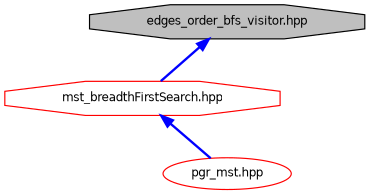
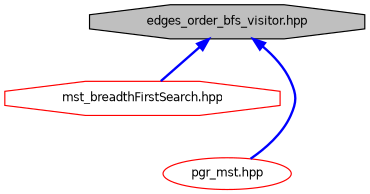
  digraph {
    node [color=red fillcolor=white fontname=Helvetica fontsize=10 shape=octagon style=filled]
    edge [color=blue dir=back fontname=Helvetica fontsize=10 labelfontname=Helvetica labelfontsize=10 style=bold]
    n1 [color=black fillcolor=grey75 fontcolor=black height=0.2 label="edges_order_bfs_visitor.hpp" width=0.4]
    n2 [height=0.2 label="mst_breadthFirstSearch.hpp" width=0.4]
    n3 [height=0.2 label="pgr_mst.hpp" shape=ellipse width=0.4]
    n1 -> n2
-   n2 -> n3
+   n1 -> n3
  }
